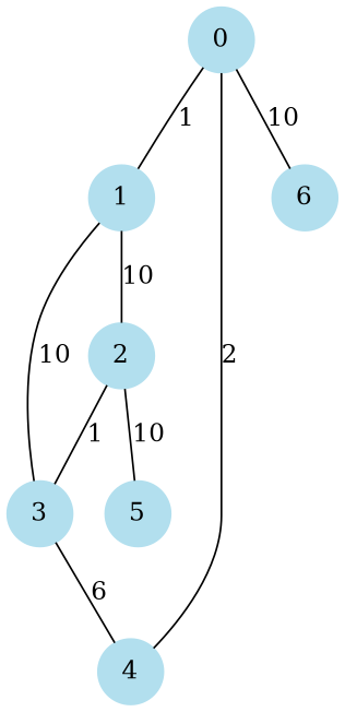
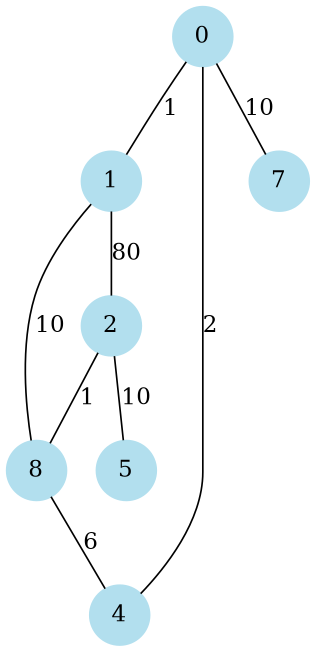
  graph {
    node [color=lightblue2 shape=circle style=filled]
    n1 [label=0]
    n2 [label=1]
    n3 [label=4]
-   n4 [label=6]
+   n4 [label=7]
    n5 [label=2]
-   n6 [label=3]
+   n6 [label=8]
    n7 [label=5]
    n1 -- n2 [label=1]
    n1 -- n3 [label=2]
    n1 -- n4 [label=10]
-   n2 -- n5 [label=10]
+   n2 -- n5 [label=80]
    n2 -- n6 [label=10]
    n5 -- n6 [label=1]
    n5 -- n7 [label=10]
    n6 -- n3 [label=6]
  }
